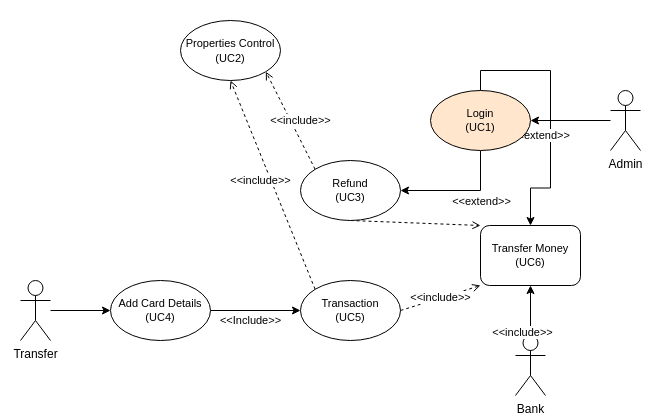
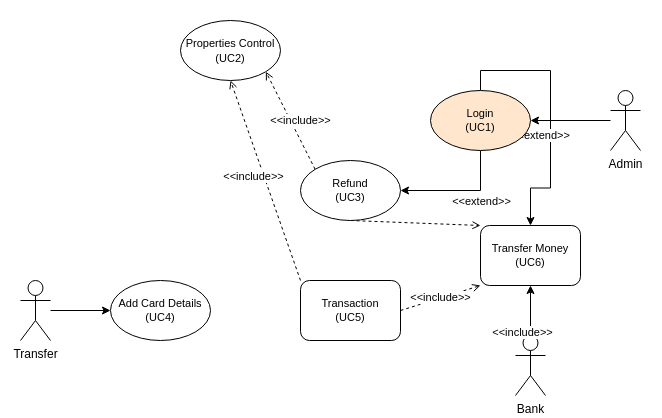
  <mxCell id="0" />
  <mxCell id="1" parent="0" />
  <mxCell id="2" style="edgeStyle=orthogonalEdgeStyle;rounded=0;orthogonalLoop=1;jettySize=auto;html=1;entryX=1;entryY=0.5;entryDx=0;entryDy=0;" parent="1" source="3" target="11" edge="1"><mxGeometry relative="1" as="geometry"><mxPoint x="580" y="130" as="sourcePoint" /></mxGeometry></mxCell>
  <mxCell id="3" value="Admin" style="shape=umlActor;verticalLabelPosition=bottom;verticalAlign=top;html=1;outlineConnect=0;" parent="1" vertex="1"><mxGeometry x="610" y="90" width="30" height="60" as="geometry" /></mxCell>
  <mxCell id="4" style="edgeStyle=orthogonalEdgeStyle;rounded=0;orthogonalLoop=1;jettySize=auto;html=1;entryX=0;entryY=0.5;entryDx=0;entryDy=0;" parent="1" source="5" target="17" edge="1"><mxGeometry relative="1" as="geometry" /></mxCell>
  <mxCell id="5" value="Transfer" style="shape=umlActor;verticalLabelPosition=bottom;verticalAlign=top;html=1;outlineConnect=0;" parent="1" vertex="1"><mxGeometry x="20" y="280" width="30" height="60" as="geometry" /></mxCell>
  <mxCell id="6" style="edgeStyle=orthogonalEdgeStyle;rounded=0;orthogonalLoop=1;jettySize=auto;html=1;entryX=0.5;entryY=1;entryDx=0;entryDy=0;" parent="1" source="7" target="21" edge="1"><mxGeometry relative="1" as="geometry" /></mxCell>
  <mxCell id="7" value="Bank" style="shape=umlActor;verticalLabelPosition=bottom;verticalAlign=top;html=1;outlineConnect=0;" parent="1" vertex="1"><mxGeometry x="515" y="335" width="30" height="60" as="geometry" /></mxCell>
  <mxCell id="8" value="&amp;lt;&amp;lt;extend&amp;gt;&amp;gt;" style="edgeStyle=orthogonalEdgeStyle;rounded=0;orthogonalLoop=1;jettySize=auto;html=1;exitX=0.5;exitY=0;exitDx=0;exitDy=0;" parent="1" source="11" target="21" edge="1"><mxGeometry x="0.167" y="-10" relative="1" as="geometry"><mxPoint as="offset" /></mxGeometry></mxCell>
  <mxCell id="9" style="edgeStyle=orthogonalEdgeStyle;rounded=0;orthogonalLoop=1;jettySize=auto;html=1;exitX=0.5;exitY=1;exitDx=0;exitDy=0;entryX=1;entryY=0.5;entryDx=0;entryDy=0;" parent="1" source="11" target="15" edge="1"><mxGeometry relative="1" as="geometry" /></mxCell>
  <mxCell id="10" value="&amp;lt;&amp;lt;extend&amp;gt;&amp;gt;" style="edgeLabel;html=1;align=center;verticalAlign=middle;resizable=0;points=[];" parent="9" vertex="1" connectable="0"><mxGeometry x="-0.373" relative="1" as="geometry"><mxPoint y="12" as="offset" /></mxGeometry></mxCell>
  <mxCell id="11" value="Login&lt;br style=&quot;font-size: 11px;&quot;&gt;(UC1)" style="ellipse;whiteSpace=wrap;html=1;fontSize=11;fillColor=#ffe6cc;" parent="1" vertex="1"><mxGeometry x="430" y="90" width="100" height="60" as="geometry" /></mxCell>
  <mxCell id="12" value="&lt;font style=&quot;font-size: 11px&quot;&gt;Properties Control&lt;br&gt;(UC2)&lt;/font&gt;" style="ellipse;whiteSpace=wrap;html=1;" parent="1" vertex="1"><mxGeometry x="180" y="20" width="100" height="60" as="geometry" /></mxCell>
  <mxCell id="13" value="&amp;lt;&amp;lt;include&amp;gt;&amp;gt;" style="edgeStyle=none;rounded=0;orthogonalLoop=1;jettySize=auto;html=1;exitX=0.5;exitY=1;exitDx=0;exitDy=0;entryX=0;entryY=0;entryDx=0;entryDy=0;dashed=1;endFill=0;endArrow=open;" parent="1" source="15" target="21" edge="1"><mxGeometry x="1" y="-112" relative="1" as="geometry"><mxPoint x="46" y="-5" as="offset" /></mxGeometry></mxCell>
  <mxCell id="14" value="&amp;lt;&amp;lt;include&amp;gt;&amp;gt;" style="edgeStyle=none;rounded=0;orthogonalLoop=1;jettySize=auto;html=1;exitX=0;exitY=0;exitDx=0;exitDy=0;entryX=1;entryY=1;entryDx=0;entryDy=0;dashed=1;endArrow=open;endFill=0;" parent="1" source="15" target="12" edge="1"><mxGeometry x="-0.082" y="-9" relative="1" as="geometry"><mxPoint as="offset" /></mxGeometry></mxCell>
  <mxCell id="15" value="Refund&lt;br style=&quot;font-size: 11px;&quot;&gt;(UC3)" style="ellipse;whiteSpace=wrap;html=1;fontSize=11;" parent="1" vertex="1"><mxGeometry x="300" y="160" width="100" height="60" as="geometry" /></mxCell>
- <mxCell id="16" value="&amp;lt;&amp;lt;Include&amp;gt;&amp;gt;" style="edgeStyle=orthogonalEdgeStyle;rounded=0;orthogonalLoop=1;jettySize=auto;html=1;entryX=0;entryY=0.5;entryDx=0;entryDy=0;exitX=1;exitY=0.5;exitDx=0;exitDy=0;" parent="1" source="17" target="20" edge="1"><mxGeometry x="-0.111" y="-10" relative="1" as="geometry"><mxPoint x="250" y="310" as="sourcePoint" /><mxPoint as="offset" /></mxGeometry></mxCell>
  <mxCell id="17" value="Add Card Details&lt;br style=&quot;font-size: 11px;&quot;&gt;(UC4)" style="ellipse;whiteSpace=wrap;html=1;fontSize=11;" parent="1" vertex="1"><mxGeometry x="110" y="280" width="100" height="60" as="geometry" /></mxCell>
  <mxCell id="18" value="&amp;lt;&amp;lt;include&amp;gt;&amp;gt;" style="edgeStyle=none;rounded=0;orthogonalLoop=1;jettySize=auto;html=1;exitX=1;exitY=0.5;exitDx=0;exitDy=0;entryX=0;entryY=1;entryDx=0;entryDy=0;dashed=1;endArrow=open;endFill=0;" parent="1" source="20" target="21" edge="1"><mxGeometry relative="1" as="geometry" /></mxCell>
  <mxCell id="19" value="&amp;lt;&amp;lt;include&amp;gt;&amp;gt;" style="edgeStyle=none;rounded=0;orthogonalLoop=1;jettySize=auto;html=1;exitX=0;exitY=0;exitDx=0;exitDy=0;entryX=0.5;entryY=1;entryDx=0;entryDy=0;dashed=1;endArrow=open;endFill=0;" parent="1" source="20" target="12" edge="1"><mxGeometry x="0.077" y="10" relative="1" as="geometry"><mxPoint as="offset" /></mxGeometry></mxCell>
- <mxCell id="20" value="Transaction&lt;br style=&quot;font-size: 11px;&quot;&gt;(UC5)" style="ellipse;whiteSpace=wrap;html=1;fontSize=11;" parent="1" vertex="1"><mxGeometry x="300" y="280" width="100" height="60" as="geometry" /></mxCell>
+ <mxCell id="20" value="Transaction&lt;br style=&quot;font-size: 11px;&quot;&gt;(UC5)" style="whiteSpace=wrap;html=1;fontSize=11;rounded=1;" parent="1" vertex="1"><mxGeometry x="300" y="280" width="100" height="60" as="geometry" /></mxCell>
  <mxCell id="21" value="Transfer Money&lt;br style=&quot;font-size: 11px;&quot;&gt;(UC6)" style="whiteSpace=wrap;html=1;fontSize=11;rounded=1;" parent="1" vertex="1"><mxGeometry x="480" y="225" width="100" height="60" as="geometry" /></mxCell>
